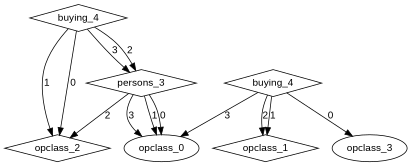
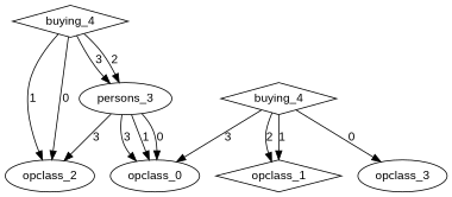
  digraph {
    fontname="Liberation Sans"
    node [fontname="Liberation Sans" shape=diamond]
    edge [fontname="Liberation Sans"]
    n1 [label=opclass_0 shape=""]
-   n2 [label=opclass_2]
+   n2 [label=opclass_2 shape=""]
    n3 [label=opclass_1]
    n4 [label=opclass_3 shape=""]
-   n5 [label=persons_3]
+   n5 [label=persons_3 shape=ellipse]
    n6 [label=buying_4]
    n7 [label=buying_4]
    n5 -> n1 [label=3]
    n5 -> n1 [label=1]
    n5 -> n1 [label=0]
-   n5 -> n2 [label=2]
+   n5 -> n2 [label=3]
    n6 -> n2 [label=1]
    n6 -> n2 [label=0]
    n6 -> n5 [label=3]
    n6 -> n5 [label=2]
    n7 -> n1 [label=3]
    n7 -> n3 [label=2]
    n7 -> n3 [label=1]
    n7 -> n4 [label=0]
  }
